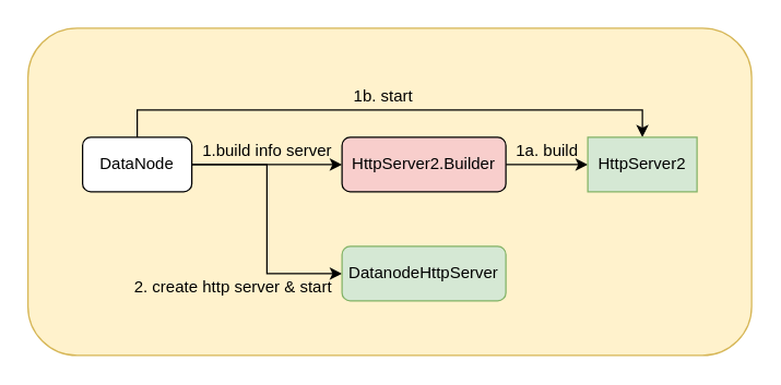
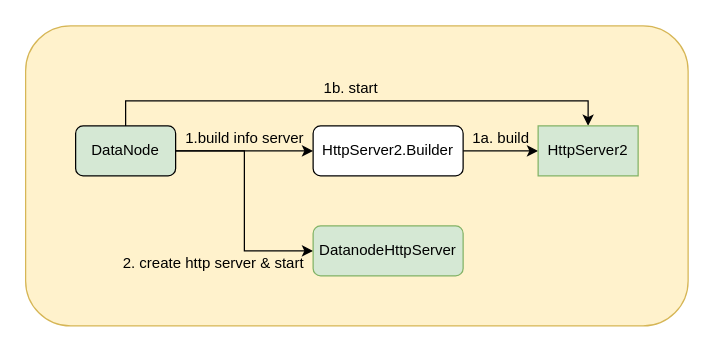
  <mxCell id="0" />
  <mxCell id="1" parent="0" />
  <mxCell id="2" value="" style="rounded=1;whiteSpace=wrap;html=1;fillColor=#fff2cc;strokeColor=#d6b656;" vertex="1" parent="1"><mxGeometry x="20" y="20" width="530" height="240" as="geometry" /></mxCell>
  <mxCell id="3" style="edgeStyle=orthogonalEdgeStyle;rounded=0;orthogonalLoop=1;jettySize=auto;html=1;entryX=0;entryY=0.5;entryDx=0;entryDy=0;" edge="1" parent="1" source="6" target="8"><mxGeometry relative="1" as="geometry" /></mxCell>
  <mxCell id="4" style="edgeStyle=orthogonalEdgeStyle;rounded=0;orthogonalLoop=1;jettySize=auto;html=1;entryX=0.5;entryY=0;entryDx=0;entryDy=0;" edge="1" parent="1" source="6" target="10"><mxGeometry relative="1" as="geometry"><Array as="points"><mxPoint x="100" y="80" /><mxPoint x="470" y="80" /></Array></mxGeometry></mxCell>
  <mxCell id="5" style="edgeStyle=orthogonalEdgeStyle;rounded=0;orthogonalLoop=1;jettySize=auto;html=1;entryX=0;entryY=0.5;entryDx=0;entryDy=0;" edge="1" parent="1" source="6" target="13"><mxGeometry relative="1" as="geometry" /></mxCell>
- <mxCell id="6" value="DataNode" style="rounded=1;whiteSpace=wrap;html=1;" vertex="1" parent="1"><mxGeometry x="60" y="100" width="80" height="40" as="geometry" /></mxCell>
+ <mxCell id="6" value="DataNode" style="rounded=1;whiteSpace=wrap;html=1;fillColor=#d5e8d4;" vertex="1" parent="1"><mxGeometry x="60" y="100" width="80" height="40" as="geometry" /></mxCell>
  <mxCell id="7" style="edgeStyle=orthogonalEdgeStyle;rounded=0;orthogonalLoop=1;jettySize=auto;html=1;entryX=0;entryY=0.5;entryDx=0;entryDy=0;" edge="1" parent="1" source="8" target="10"><mxGeometry relative="1" as="geometry" /></mxCell>
- <mxCell id="8" value="HttpServer2.Builder" style="rounded=1;whiteSpace=wrap;html=1;fillColor=#f8cecc;" vertex="1" parent="1"><mxGeometry x="250" y="100" width="120" height="40" as="geometry" /></mxCell>
+ <mxCell id="8" value="HttpServer2.Builder" style="rounded=1;whiteSpace=wrap;html=1;" vertex="1" parent="1"><mxGeometry x="250" y="100" width="120" height="40" as="geometry" /></mxCell>
  <mxCell id="9" value="1.build info server" style="text;html=1;align=center;verticalAlign=middle;resizable=0;points=[];;autosize=1;" vertex="1" parent="1"><mxGeometry x="140" y="100" width="110" height="20" as="geometry" /></mxCell>
  <mxCell id="10" value="HttpServer2" style="whiteSpace=wrap;html=1;fillColor=#d5e8d4;strokeColor=#82b366;rounded=0;" vertex="1" parent="1"><mxGeometry x="430" y="100" width="80" height="40" as="geometry" /></mxCell>
  <mxCell id="11" value="1a. build" style="text;html=1;align=center;verticalAlign=middle;resizable=0;points=[];;autosize=1;" vertex="1" parent="1"><mxGeometry x="370" y="100" width="60" height="20" as="geometry" /></mxCell>
  <mxCell id="12" value="1b. start" style="text;html=1;align=center;verticalAlign=middle;resizable=0;points=[];;autosize=1;" vertex="1" parent="1"><mxGeometry x="250" y="60" width="60" height="20" as="geometry" /></mxCell>
  <mxCell id="13" value="DatanodeHttpServer" style="rounded=1;whiteSpace=wrap;html=1;fillColor=#d5e8d4;strokeColor=#82b366;" vertex="1" parent="1"><mxGeometry x="250" y="180" width="120" height="40" as="geometry" /></mxCell>
  <mxCell id="14" value="2. create http server &amp;amp; start" style="text;html=1;align=center;verticalAlign=middle;resizable=0;points=[];;autosize=1;" vertex="1" parent="1"><mxGeometry x="90" y="200" width="160" height="20" as="geometry" /></mxCell>
